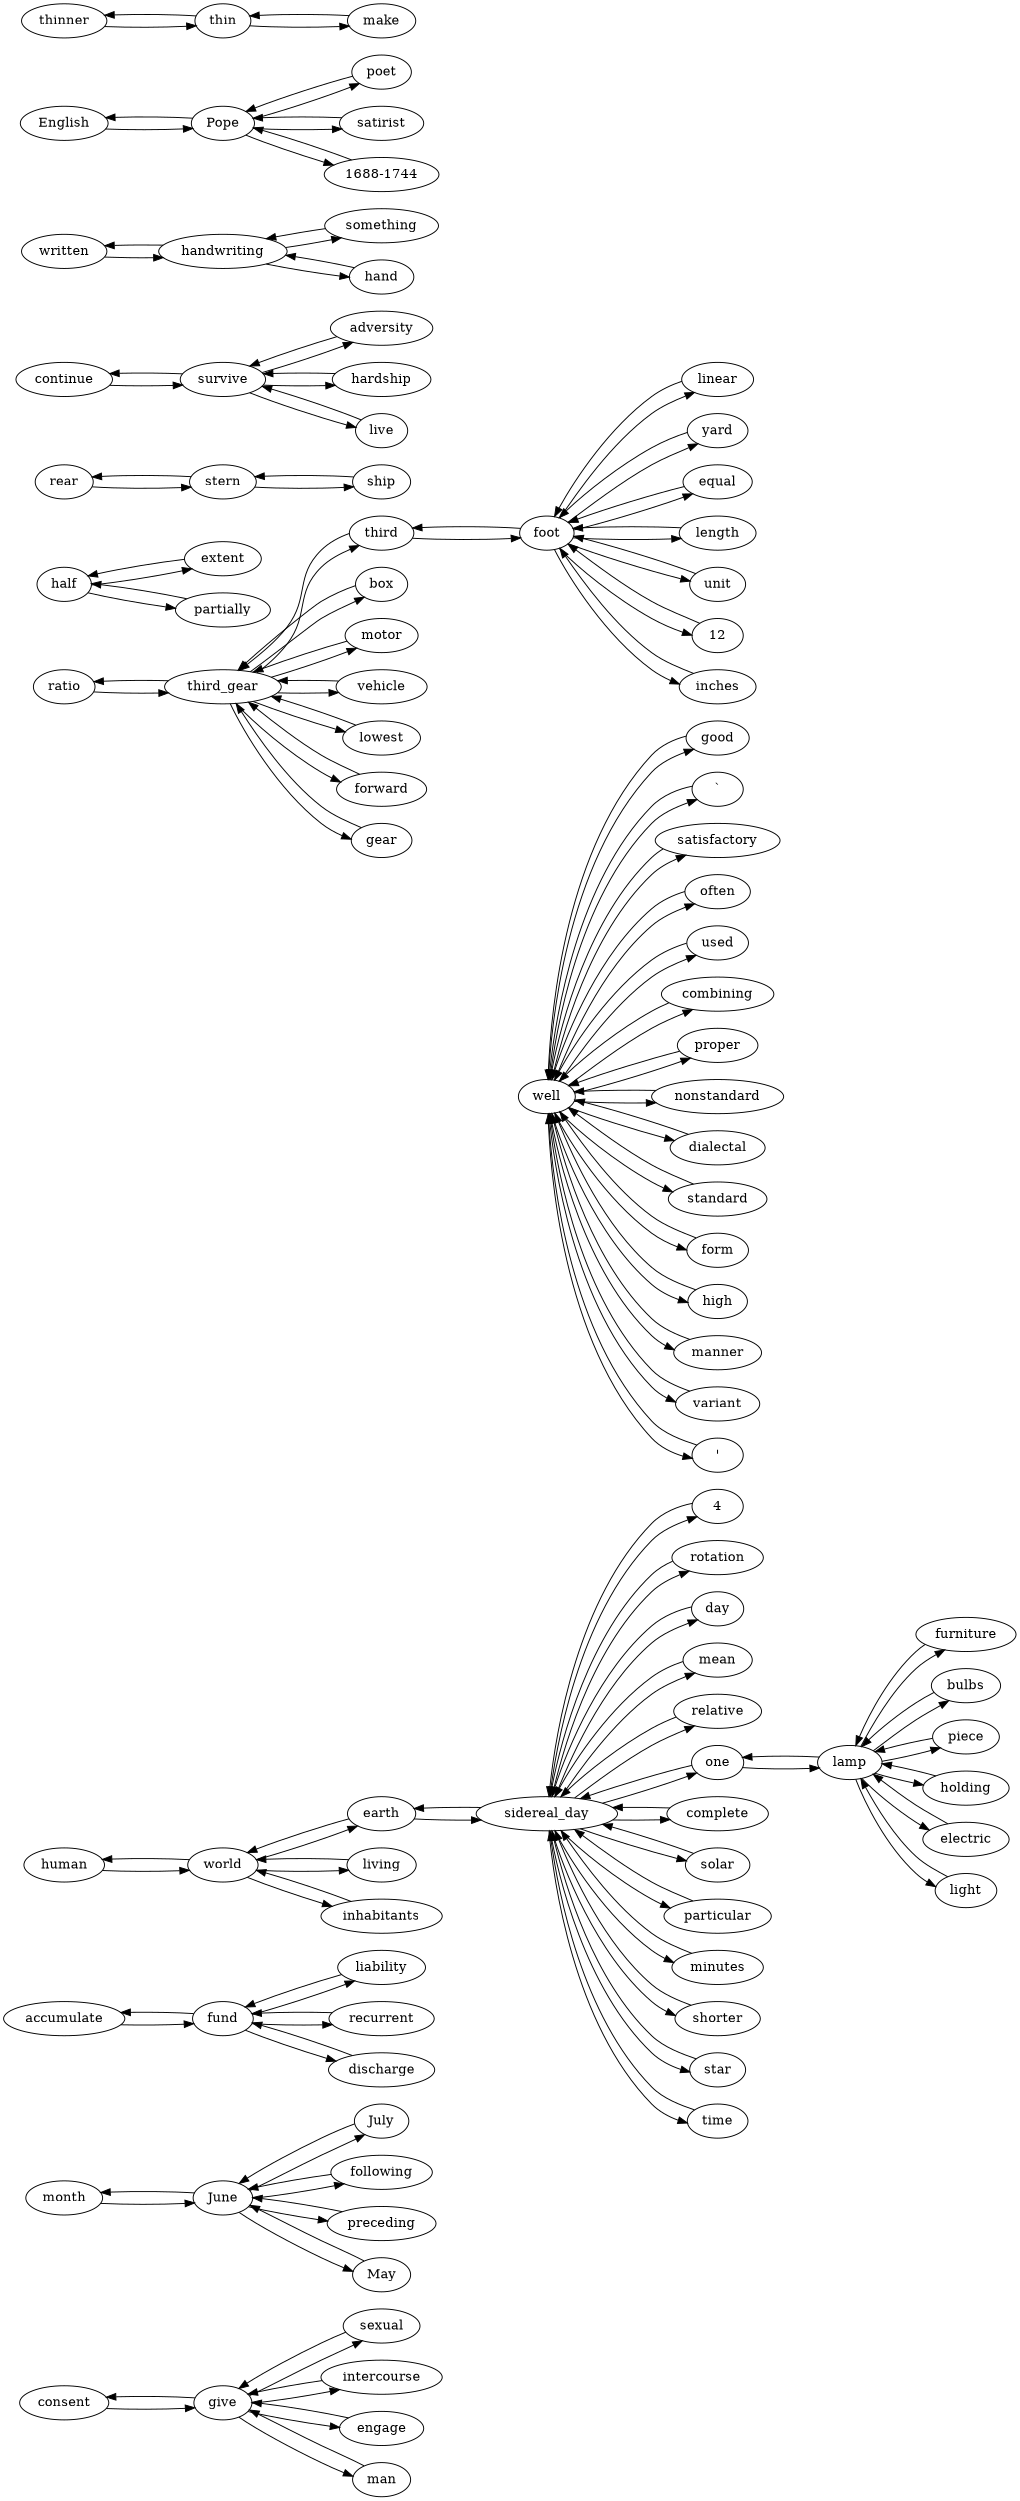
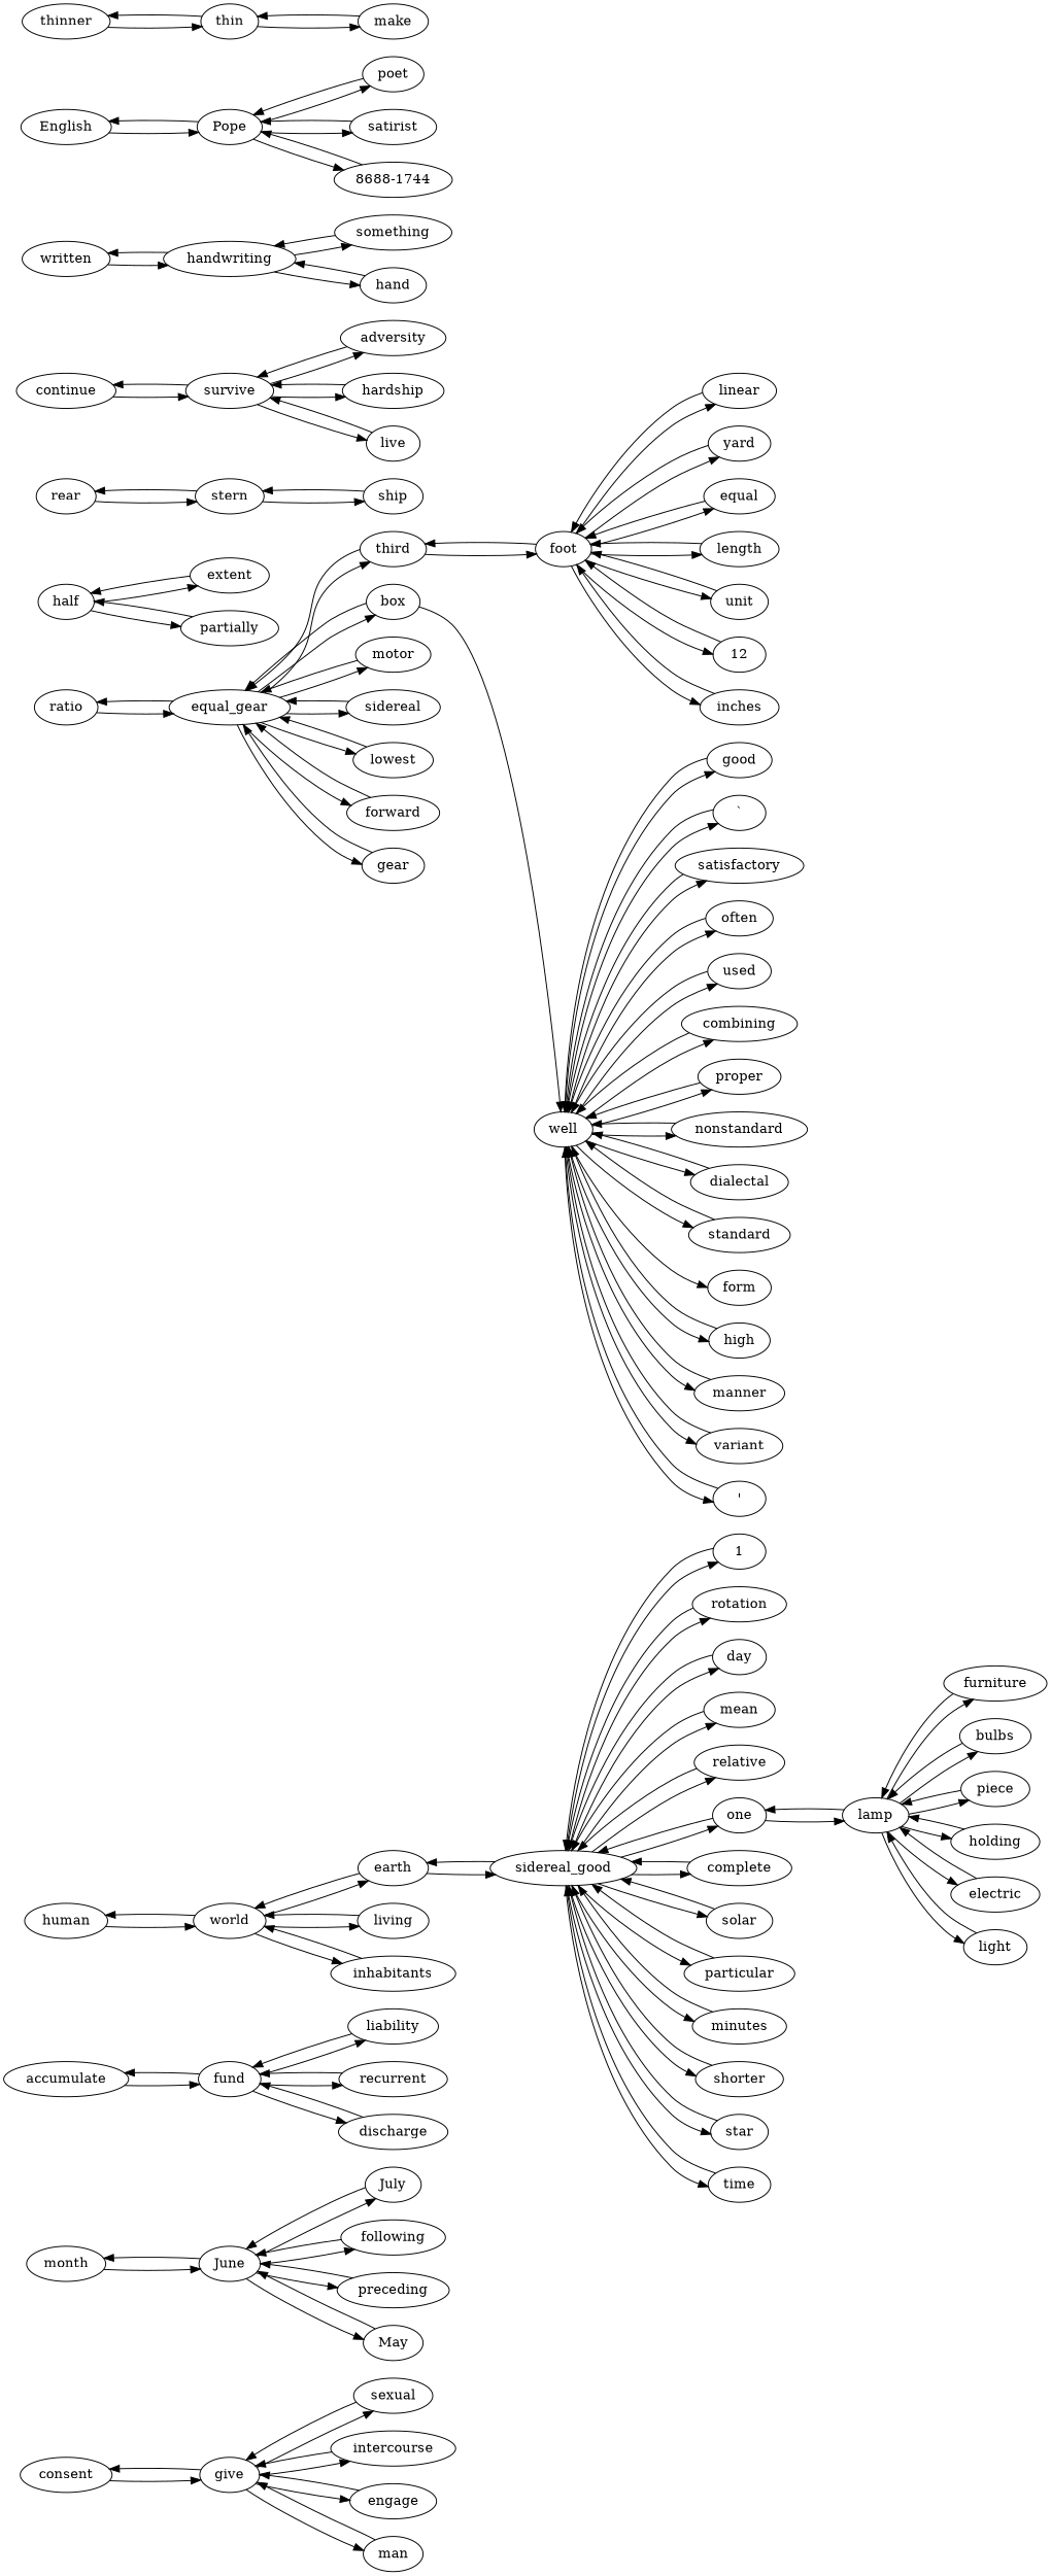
  strict digraph {
    rankdir=LR
    consent
    give
    sexual
    intercourse
    engage
    man
    month
    June
    July
    following
    preceding
    May
    accumulate
    fund
    liability
    recurrent
    discharge
    human
    world
    earth
    living
    inhabitants
-   sidereal_day
-   4
+   sidereal_day [label=sidereal_good]
+   4 [label=1]
    rotation
    day
    mean
    relative
    one
    complete
    solar
    particular
    minutes
    shorter
    star
    time
    ratio
-   third_gear
+   third_gear [label=equal_gear]
    third
    box
    motor
-   vehicle
+   vehicle [label=sidereal]
    lowest
    forward
    gear
    good
    well
    "`"
    satisfactory
    often
    used
    combining
    proper
    nonstandard
    dialectal
    standard
    form
    high
    manner
    variant
    "'"
    half
    extent
    partially
    foot
    linear
    yard
    equal
    length
    unit
    12
    inches
    rear
    stern
    ship
    furniture
    lamp
    bulbs
    piece
    holding
    electric
    light
    continue
    survive
    adversity
    hardship
    live
    written
    handwriting
    something
    hand
    English
    Pope
    poet
    satirist
-   "1688-1744"
+   "1688-1744" [label="8688-1744"]
    thinner
    thin
    make
    consent -> give
    give -> consent
    give -> sexual
    give -> intercourse
    give -> engage
    give -> man
    sexual -> give
    intercourse -> give
    engage -> give
    man -> give
    month -> June
    June -> month
    June -> July
    June -> following
    June -> preceding
    June -> May
    July -> June
    following -> June
    preceding -> June
    May -> June
    accumulate -> fund
    fund -> accumulate
    fund -> liability
    fund -> recurrent
    fund -> discharge
    liability -> fund
    recurrent -> fund
    discharge -> fund
    human -> world
    world -> human
    world -> earth
    world -> living
    world -> inhabitants
    earth -> world
    earth -> sidereal_day
    living -> world
    inhabitants -> world
    sidereal_day -> earth
    sidereal_day -> 4
    sidereal_day -> rotation
    sidereal_day -> day
    sidereal_day -> mean
    sidereal_day -> relative
    sidereal_day -> one
    sidereal_day -> complete
    sidereal_day -> solar
    sidereal_day -> particular
    sidereal_day -> minutes
    sidereal_day -> shorter
    sidereal_day -> star
    sidereal_day -> time
    4 -> sidereal_day
    rotation -> sidereal_day
    day -> sidereal_day
    mean -> sidereal_day
    relative -> sidereal_day
    one -> sidereal_day
    one -> lamp
    complete -> sidereal_day
    solar -> sidereal_day
    particular -> sidereal_day
    minutes -> sidereal_day
    shorter -> sidereal_day
    star -> sidereal_day
    time -> sidereal_day
    ratio -> third_gear
    third_gear -> ratio
    third_gear -> third
    third_gear -> box
    third_gear -> motor
    third_gear -> vehicle
    third_gear -> lowest
    third_gear -> forward
    third_gear -> gear
    third -> third_gear
    third -> foot
    box -> third_gear
    motor -> third_gear
    vehicle -> third_gear
    lowest -> third_gear
    forward -> third_gear
    gear -> third_gear
    good -> well
    well -> good
    well -> "`"
    well -> satisfactory
    well -> often
    well -> used
    well -> combining
    well -> proper
    well -> nonstandard
    well -> dialectal
    well -> standard
    well -> form
    well -> high
    well -> manner
    well -> variant
    well -> "'"
    "`" -> well
    satisfactory -> well
    often -> well
    used -> well
    combining -> well
    proper -> well
    nonstandard -> well
    dialectal -> well
    standard -> well
-   form -> well
+   box -> well
    high -> well
    manner -> well
    variant -> well
    "'" -> well
    half -> extent
    half -> partially
    extent -> half
    partially -> half
    foot -> third
    foot -> linear
    foot -> yard
    foot -> equal
    foot -> length
    foot -> unit
    foot -> 12
    foot -> inches
    linear -> foot
    yard -> foot
    equal -> foot
    length -> foot
    unit -> foot
    12 -> foot
    inches -> foot
    rear -> stern
    stern -> rear
    stern -> ship
    ship -> stern
    furniture -> lamp
    lamp -> one
    lamp -> furniture
    lamp -> bulbs
    lamp -> piece
    lamp -> holding
    lamp -> electric
    lamp -> light
    bulbs -> lamp
    piece -> lamp
    holding -> lamp
    electric -> lamp
    light -> lamp
    continue -> survive
    survive -> continue
    survive -> adversity
    survive -> hardship
    survive -> live
    adversity -> survive
    hardship -> survive
    live -> survive
    written -> handwriting
    handwriting -> written
    handwriting -> something
    handwriting -> hand
    something -> handwriting
    hand -> handwriting
    English -> Pope
    Pope -> English
    Pope -> poet
    Pope -> satirist
    Pope -> "1688-1744"
    poet -> Pope
    satirist -> Pope
    "1688-1744" -> Pope
    thinner -> thin
    thin -> thinner
    thin -> make
    make -> thin
  }
